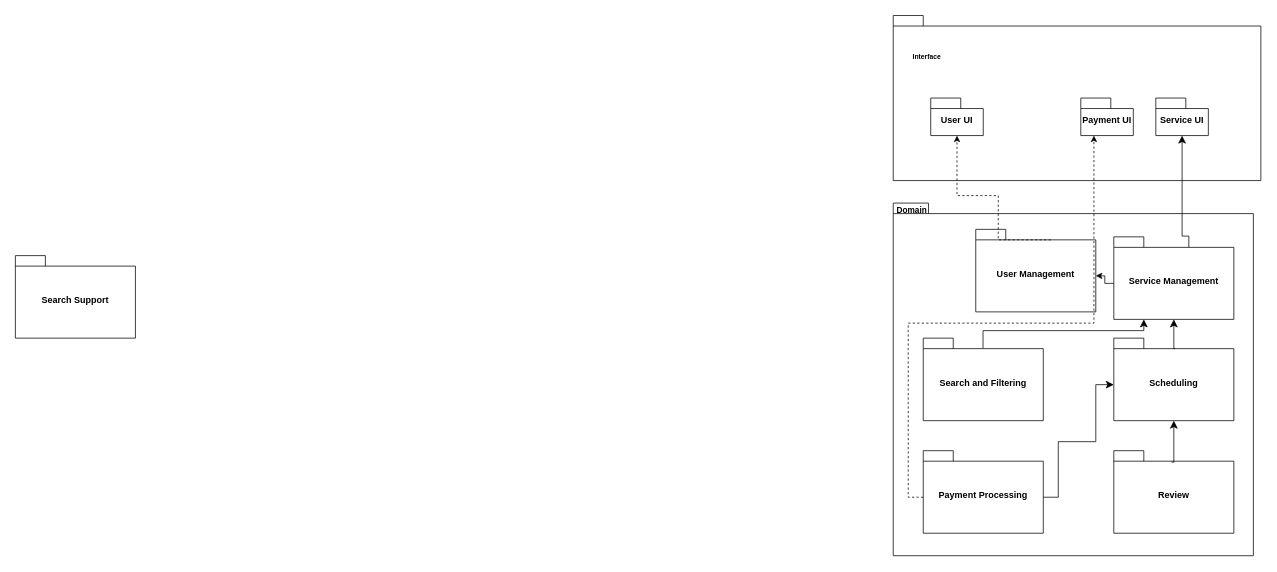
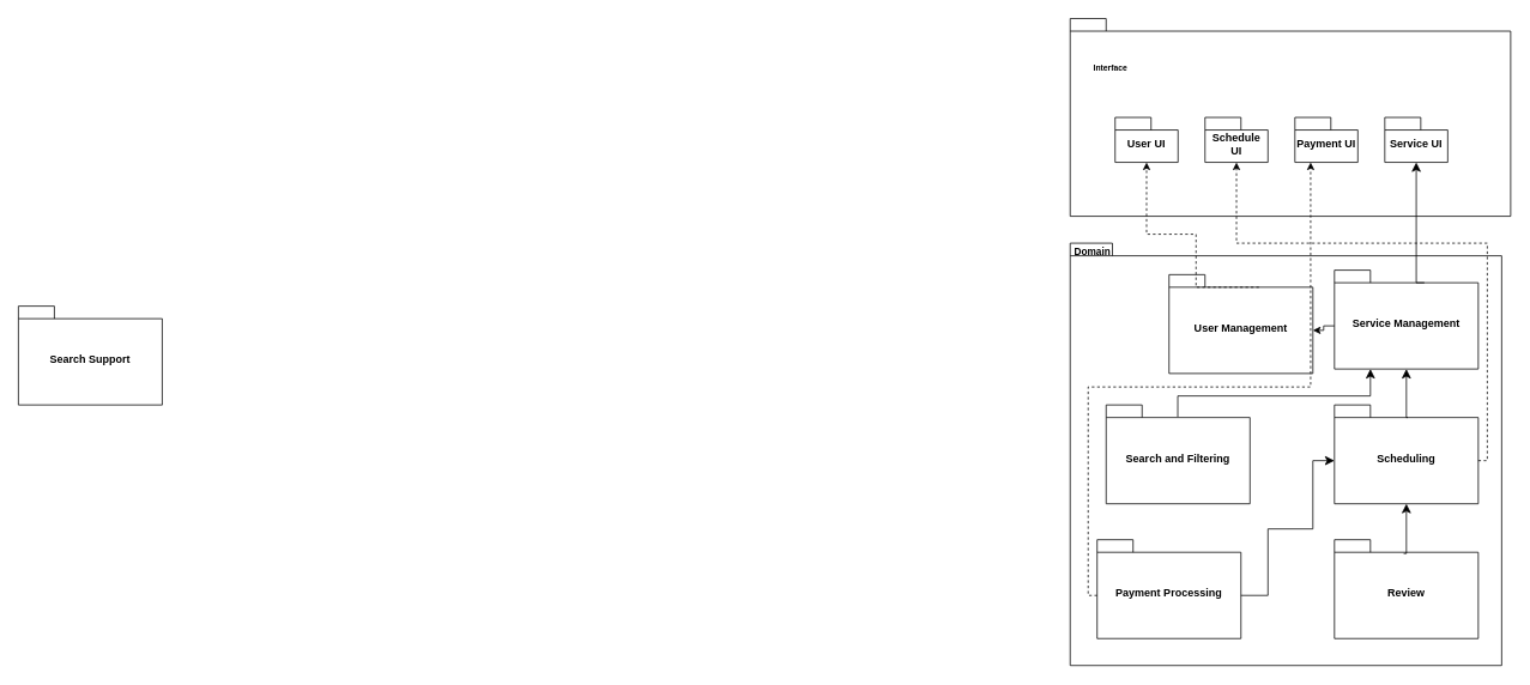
  <mxCell id="0" />
  <mxCell id="1" parent="0" />
  <mxCell id="2" value="" style="shape=folder;fontStyle=1;spacingTop=10;tabWidth=40;tabHeight=14;tabPosition=left;html=1;whiteSpace=wrap;" vertex="1" parent="1"><mxGeometry x="1190" y="270" width="480" height="470" as="geometry" /></mxCell>
  <mxCell id="3" value="User Management" style="shape=folder;fontStyle=1;spacingTop=10;tabWidth=40;tabHeight=14;tabPosition=left;html=1;whiteSpace=wrap;" vertex="1" parent="1"><mxGeometry x="1300" y="305" width="160" height="110" as="geometry" /></mxCell>
- <mxCell id="4" value="Service Management" style="shape=folder;fontStyle=1;spacingTop=10;tabWidth=40;tabHeight=14;tabPosition=left;html=1;whiteSpace=wrap;" vertex="1" parent="1"><mxGeometry x="1484" y="315" width="160" height="110" as="geometry" /></mxCell>
+ <mxCell id="4" value="Service Management" style="shape=folder;fontStyle=1;spacingTop=10;tabWidth=40;tabHeight=14;tabPosition=left;html=1;whiteSpace=wrap;" vertex="1" parent="1"><mxGeometry x="1484" y="300" width="160" height="110" as="geometry" /></mxCell>
  <mxCell id="5" value="Search and Filtering" style="shape=folder;fontStyle=1;spacingTop=10;tabWidth=40;tabHeight=14;tabPosition=left;html=1;whiteSpace=wrap;" vertex="1" parent="1"><mxGeometry x="1230" y="450" width="160" height="110" as="geometry" /></mxCell>
  <mxCell id="6" value="Scheduling" style="shape=folder;fontStyle=1;spacingTop=10;tabWidth=40;tabHeight=14;tabPosition=left;html=1;whiteSpace=wrap;" vertex="1" parent="1"><mxGeometry x="1484" y="450" width="160" height="110" as="geometry" /></mxCell>
- <mxCell id="7" value="Payment Processing" style="shape=folder;fontStyle=1;spacingTop=10;tabWidth=40;tabHeight=14;tabPosition=left;html=1;whiteSpace=wrap;" vertex="1" parent="1"><mxGeometry x="1230" y="600" width="160" height="110" as="geometry" /></mxCell>
+ <mxCell id="7" value="Payment Processing" style="shape=folder;fontStyle=1;spacingTop=10;tabWidth=40;tabHeight=14;tabPosition=left;html=1;whiteSpace=wrap;" vertex="1" parent="1"><mxGeometry x="1220" y="600" width="160" height="110" as="geometry" /></mxCell>
  <mxCell id="8" value="Review" style="shape=folder;fontStyle=1;spacingTop=10;tabWidth=40;tabHeight=14;tabPosition=left;html=1;whiteSpace=wrap;" vertex="1" parent="1"><mxGeometry x="1484" y="600" width="160" height="110" as="geometry" /></mxCell>
  <mxCell id="9" value="Search Support" style="shape=folder;fontStyle=1;spacingTop=10;tabWidth=40;tabHeight=14;tabPosition=left;html=1;whiteSpace=wrap;" vertex="1" parent="1"><mxGeometry x="20" y="340" width="160" height="110" as="geometry" /></mxCell>
  <mxCell id="10" value="" style="edgeStyle=segmentEdgeStyle;endArrow=classic;html=1;curved=0;rounded=0;endSize=8;startSize=8;entryX=0.5;entryY=1;entryDx=0;entryDy=0;entryPerimeter=0;exitX=0.51;exitY=0.127;exitDx=0;exitDy=0;exitPerimeter=0;" edge="1" parent="1" source="6" target="4"><mxGeometry width="50" height="50" relative="1" as="geometry"><mxPoint x="1564" y="470" as="sourcePoint" /><mxPoint x="1340" y="480" as="targetPoint" /></mxGeometry></mxCell>
  <mxCell id="11" value="" style="edgeStyle=segmentEdgeStyle;endArrow=classic;html=1;curved=0;rounded=0;endSize=8;startSize=8;entryX=0.25;entryY=1;entryDx=0;entryDy=0;entryPerimeter=0;exitX=0.498;exitY=0.121;exitDx=0;exitDy=0;exitPerimeter=0;" edge="1" parent="1" source="5" target="4"><mxGeometry width="50" height="50" relative="1" as="geometry"><mxPoint x="1290" y="530" as="sourcePoint" /><mxPoint x="1340" y="480" as="targetPoint" /><Array as="points"><mxPoint x="1310" y="440" /><mxPoint x="1524" y="440" /></Array></mxGeometry></mxCell>
  <mxCell id="12" value="" style="edgeStyle=segmentEdgeStyle;endArrow=classic;html=1;curved=0;rounded=0;endSize=8;startSize=8;exitX=0.481;exitY=0.139;exitDx=0;exitDy=0;exitPerimeter=0;" edge="1" parent="1" source="8" target="6"><mxGeometry width="50" height="50" relative="1" as="geometry"><mxPoint x="1290" y="530" as="sourcePoint" /><mxPoint x="1340" y="480" as="targetPoint" /></mxGeometry></mxCell>
  <mxCell id="13" value="" style="edgeStyle=segmentEdgeStyle;endArrow=classic;html=1;curved=0;rounded=0;endSize=8;startSize=8;entryX=0;entryY=0;entryDx=0;entryDy=62;entryPerimeter=0;exitX=0;exitY=0;exitDx=160;exitDy=62;exitPerimeter=0;" edge="1" parent="1" source="7" target="6"><mxGeometry width="50" height="50" relative="1" as="geometry"><mxPoint x="1280" y="588.01" as="sourcePoint" /><mxPoint x="1463.92" y="490" as="targetPoint" /><Array as="points"><mxPoint x="1410" y="662" /><mxPoint x="1410" y="588" /><mxPoint x="1460" y="588" /><mxPoint x="1460" y="512" /></Array></mxGeometry></mxCell>
  <mxCell id="14" value="" style="shape=folder;fontStyle=1;spacingTop=10;tabWidth=40;tabHeight=14;tabPosition=left;html=1;whiteSpace=wrap;" vertex="1" parent="1"><mxGeometry x="1190" y="20" width="490" height="220" as="geometry" /></mxCell>
  <mxCell id="15" value="&lt;b&gt;&lt;font style=&quot;font-size: 11px;&quot;&gt;Domain&lt;/font&gt;&lt;/b&gt;" style="text;html=1;strokeColor=none;fillColor=none;align=center;verticalAlign=middle;whiteSpace=wrap;rounded=0;" vertex="1" parent="1"><mxGeometry x="1190" y="270" width="50" height="20" as="geometry" /></mxCell>
  <mxCell id="16" value="&lt;b style=&quot;&quot;&gt;&lt;font style=&quot;font-size: 9px;&quot;&gt;Interface&lt;/font&gt;&lt;/b&gt;" style="text;html=1;strokeColor=none;fillColor=none;align=center;verticalAlign=middle;whiteSpace=wrap;rounded=0;" vertex="1" parent="1"><mxGeometry x="1210" y="65" width="50" height="20" as="geometry" /></mxCell>
  <mxCell id="17" value="Service UI" style="shape=folder;fontStyle=1;spacingTop=10;tabWidth=40;tabHeight=14;tabPosition=left;html=1;whiteSpace=wrap;" vertex="1" parent="1"><mxGeometry x="1540" y="130" width="70" height="50" as="geometry" /></mxCell>
  <mxCell id="18" value="User UI" style="shape=folder;fontStyle=1;spacingTop=10;tabWidth=40;tabHeight=14;tabPosition=left;html=1;whiteSpace=wrap;" vertex="1" parent="1"><mxGeometry x="1240" y="130" width="70" height="50" as="geometry" /></mxCell>
+ <mxCell id="19" value="Schedule UI" style="shape=folder;fontStyle=1;spacingTop=10;tabWidth=40;tabHeight=14;tabPosition=left;html=1;whiteSpace=wrap;" vertex="1" parent="1"><mxGeometry x="1340" y="130" width="70" height="50" as="geometry" /></mxCell>
  <mxCell id="20" value="Payment UI" style="shape=folder;fontStyle=1;spacingTop=10;tabWidth=40;tabHeight=14;tabPosition=left;html=1;whiteSpace=wrap;" vertex="1" parent="1"><mxGeometry x="1440" y="130" width="70" height="50" as="geometry" /></mxCell>
  <mxCell id="21" value="" style="endArrow=classic;html=1;rounded=0;edgeStyle=orthogonalEdgeStyle;exitX=0;exitY=0;exitDx=100;exitDy=14;exitPerimeter=0;entryX=0.5;entryY=1;entryDx=0;entryDy=0;entryPerimeter=0;dashed=1;" edge="1" parent="1" source="3" target="18"><mxGeometry width="50" height="50" relative="1" as="geometry"><mxPoint x="1440" y="410" as="sourcePoint" /><mxPoint x="1490" y="360" as="targetPoint" /><Array as="points"><mxPoint x="1330" y="260" /><mxPoint x="1275" y="260" /></Array></mxGeometry></mxCell>
  <mxCell id="22" value="" style="edgeStyle=segmentEdgeStyle;endArrow=classic;html=1;curved=0;rounded=0;endSize=8;startSize=8;entryX=0.5;entryY=1;entryDx=0;entryDy=0;entryPerimeter=0;exitX=0;exitY=0;exitDx=100;exitDy=14;exitPerimeter=0;dashed=0;" edge="1" parent="1" source="4" target="17"><mxGeometry width="50" height="50" relative="1" as="geometry"><mxPoint x="1440" y="410" as="sourcePoint" /><mxPoint x="1490" y="360" as="targetPoint" /><Array as="points"><mxPoint x="1575" y="314" /></Array></mxGeometry></mxCell>
  <mxCell id="23" value="" style="endArrow=classic;html=1;rounded=0;edgeStyle=orthogonalEdgeStyle;entryX=0;entryY=0;entryDx=160;entryDy=62;entryPerimeter=0;exitX=0;exitY=0;exitDx=0;exitDy=62;exitPerimeter=0;" edge="1" parent="1" source="4" target="3"><mxGeometry width="50" height="50" relative="1" as="geometry"><mxPoint x="1480" y="362" as="sourcePoint" /><mxPoint x="1490" y="360" as="targetPoint" /></mxGeometry></mxCell>
  <mxCell id="24" value="" style="endArrow=classic;html=1;rounded=0;edgeStyle=orthogonalEdgeStyle;exitX=0;exitY=0;exitDx=0;exitDy=62;exitPerimeter=0;entryX=0.25;entryY=1;entryDx=0;entryDy=0;entryPerimeter=0;dashed=1;" edge="1" parent="1" source="7" target="20"><mxGeometry width="50" height="50" relative="1" as="geometry"><mxPoint x="1440" y="410" as="sourcePoint" /><mxPoint y="-30" as="targetPoint" x="1070" /><Array as="points"><mxPoint x="1210" y="662" /><mxPoint x="1210" y="430" /><mxPoint x="1458" y="430" /></Array></mxGeometry></mxCell>
+ <mxCell id="25" value="" style="endArrow=classic;html=1;rounded=0;edgeStyle=orthogonalEdgeStyle;exitX=0;exitY=0;exitDx=160;exitDy=62;exitPerimeter=0;dashed=1;" edge="1" parent="1" source="6" target="19"><mxGeometry width="50" height="50" relative="1" as="geometry"><mxPoint x="1440" y="410" as="sourcePoint" /><mxPoint x="1490" y="360" as="targetPoint" /><Array as="points"><mxPoint x="1654" y="512" /><mxPoint x="1654" y="270" /><mxPoint x="1375" y="270" /></Array></mxGeometry></mxCell>
